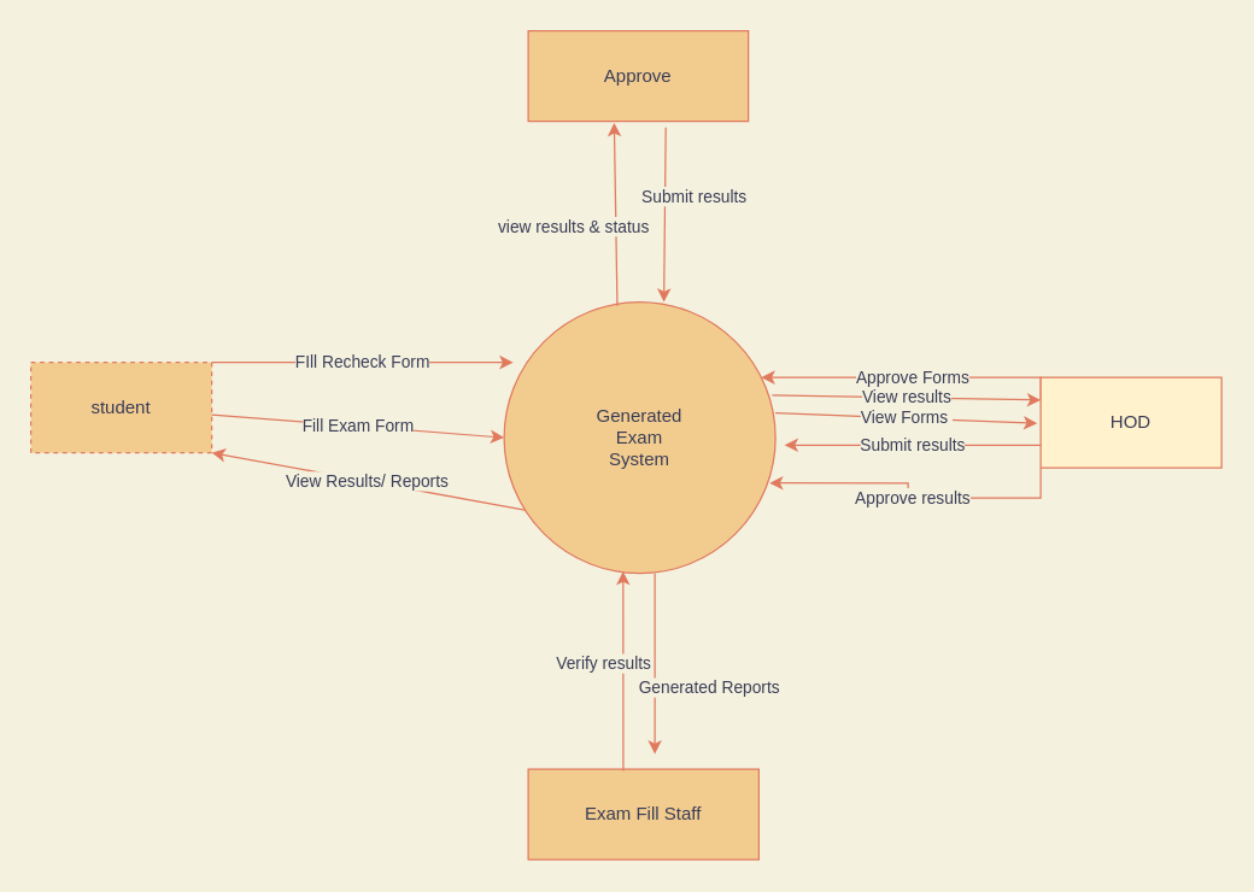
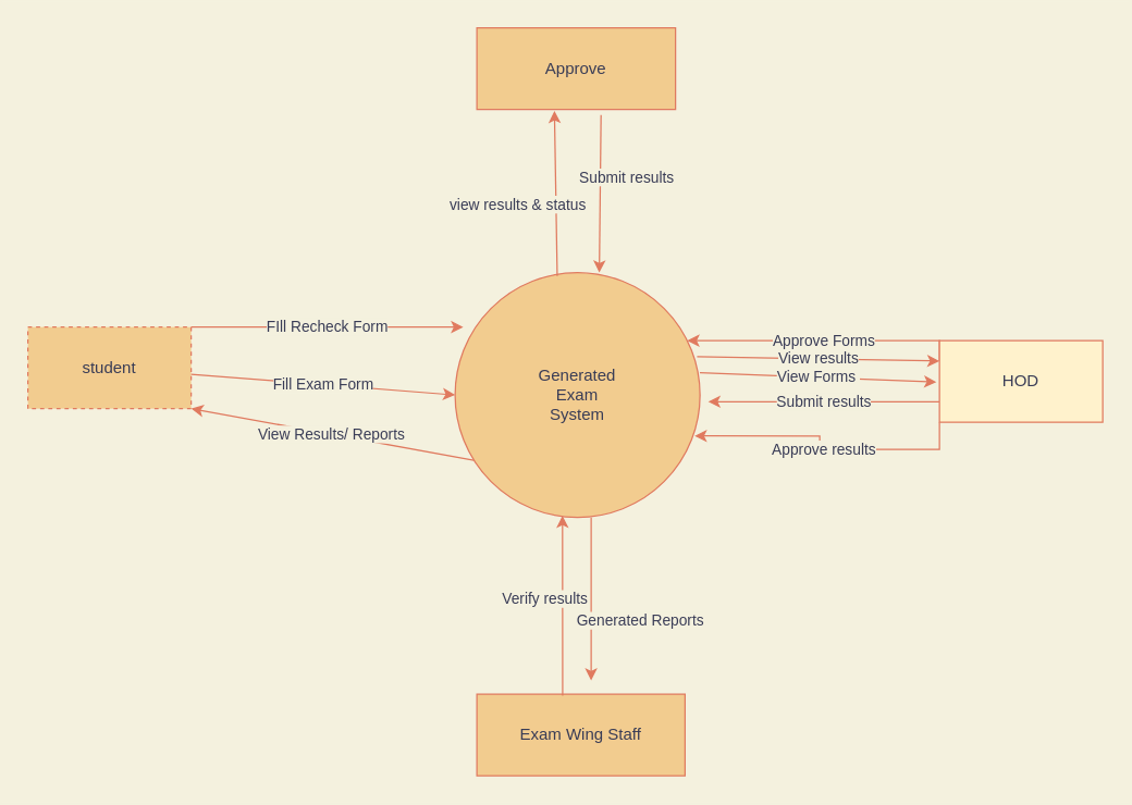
  <mxCell id="0" />
  <mxCell id="1" parent="0" />
  <mxCell id="2" value="Generated&lt;br&gt;Exam&lt;br&gt;System" style="ellipse;whiteSpace=wrap;html=1;fillColor=#F2CC8F;strokeColor=#E07A5F;fontColor=#393C56;" parent="1" vertex="1"><mxGeometry x="334" y="200" width="180" height="180" as="geometry" /></mxCell>
  <mxCell id="3" value="View results" style="endArrow=classic;html=1;entryX=0;entryY=0.25;entryDx=0;entryDy=0;exitX=0.988;exitY=0.343;exitDx=0;exitDy=0;exitPerimeter=0;labelBackgroundColor=#F4F1DE;strokeColor=#E07A5F;fontColor=#393C56;" parent="1" source="2" target="10" edge="1"><mxGeometry width="50" height="50" relative="1" as="geometry"><mxPoint x="520" y="250" as="sourcePoint" /><mxPoint x="680" y="270" as="targetPoint" /></mxGeometry></mxCell>
  <mxCell id="4" value="student" style="rounded=0;whiteSpace=wrap;html=1;fillColor=#F2CC8F;strokeColor=#E07A5F;fontColor=#393C56;dashed=1;" parent="1" vertex="1"><mxGeometry x="20" y="240" width="120" height="60" as="geometry" /></mxCell>
  <mxCell id="5" value="Approve" style="rounded=0;whiteSpace=wrap;html=1;fillColor=#F2CC8F;strokeColor=#E07A5F;fontColor=#393C56;" parent="1" vertex="1"><mxGeometry x="350" y="20" width="146" height="60" as="geometry" /></mxCell>
- <mxCell id="6" value="Exam Fill Staff" style="rounded=0;whiteSpace=wrap;html=1;fillColor=#F2CC8F;strokeColor=#E07A5F;fontColor=#393C56;" parent="1" vertex="1"><mxGeometry x="350" y="510" width="153" height="60" as="geometry" /></mxCell>
+ <mxCell id="6" value="Exam Wing Staff" style="rounded=0;whiteSpace=wrap;html=1;fillColor=#F2CC8F;strokeColor=#E07A5F;fontColor=#393C56;" parent="1" vertex="1"><mxGeometry x="350" y="510" width="153" height="60" as="geometry" /></mxCell>
  <mxCell id="7" value="Approve Forms" style="edgeStyle=orthogonalEdgeStyle;rounded=0;orthogonalLoop=1;jettySize=auto;html=1;exitX=0;exitY=0.25;exitDx=0;exitDy=0;startArrow=none;startFill=0;endArrow=classic;endFill=1;labelBackgroundColor=#F4F1DE;strokeColor=#E07A5F;fontColor=#393C56;" edge="1" parent="1" source="10" target="2"><mxGeometry relative="1" as="geometry"><Array as="points"><mxPoint x="690" y="250" /></Array></mxGeometry></mxCell>
  <mxCell id="8" value="Submit results" style="edgeStyle=orthogonalEdgeStyle;rounded=0;orthogonalLoop=1;jettySize=auto;html=1;exitX=0;exitY=0.75;exitDx=0;exitDy=0;startArrow=none;startFill=0;endArrow=classic;endFill=1;labelBackgroundColor=#F4F1DE;strokeColor=#E07A5F;fontColor=#393C56;" edge="1" parent="1" source="10"><mxGeometry relative="1" as="geometry"><mxPoint x="520" y="294.931" as="targetPoint" /></mxGeometry></mxCell>
  <mxCell id="9" value="Approve results" style="edgeStyle=orthogonalEdgeStyle;rounded=0;orthogonalLoop=1;jettySize=auto;html=1;exitX=0;exitY=1;exitDx=0;exitDy=0;entryX=0.978;entryY=0.667;entryDx=0;entryDy=0;entryPerimeter=0;startArrow=none;startFill=0;endArrow=classic;endFill=1;labelBackgroundColor=#F4F1DE;strokeColor=#E07A5F;fontColor=#393C56;" edge="1" parent="1" source="10" target="2"><mxGeometry relative="1" as="geometry" /></mxCell>
  <mxCell id="10" value="HOD" style="rounded=0;whiteSpace=wrap;html=1;fillColor=#fff2cc;strokeColor=#E07A5F;fontColor=#393C56;" parent="1" vertex="1"><mxGeometry x="690" y="250" width="120" height="60" as="geometry" /></mxCell>
  <mxCell id="11" value="Generated Reports" style="endArrow=classic;html=1;exitX=0.5;exitY=1;exitDx=0;exitDy=0;labelBackgroundColor=#F4F1DE;strokeColor=#E07A5F;fontColor=#393C56;" parent="1" edge="1"><mxGeometry x="0.273" y="36" width="50" height="50" relative="1" as="geometry"><mxPoint x="434" y="380" as="sourcePoint" /><mxPoint x="434" y="500" as="targetPoint" /><mxPoint as="offset" /></mxGeometry></mxCell>
  <mxCell id="12" value="Fill Exam Form" style="endArrow=classic;html=1;entryX=0;entryY=0.5;entryDx=0;entryDy=0;labelBackgroundColor=#F4F1DE;strokeColor=#E07A5F;fontColor=#393C56;" parent="1" source="4" target="2" edge="1"><mxGeometry width="50" height="50" relative="1" as="geometry"><mxPoint x="450" y="250" as="sourcePoint" /><mxPoint x="400" y="300" as="targetPoint" /></mxGeometry></mxCell>
  <mxCell id="13" value="view results &amp;amp; status" style="endArrow=classic;html=1;exitX=0.417;exitY=0.014;exitDx=0;exitDy=0;exitPerimeter=0;labelBackgroundColor=#F4F1DE;strokeColor=#E07A5F;fontColor=#393C56;" parent="1" source="2" edge="1"><mxGeometry x="-0.128" y="28" width="50" height="50" relative="1" as="geometry"><mxPoint x="420" y="180" as="sourcePoint" /><mxPoint x="407" y="81" as="targetPoint" /><Array as="points" /><mxPoint as="offset" /></mxGeometry></mxCell>
  <mxCell id="14" value="FIll Recheck Form" style="endArrow=classic;html=1;exitX=1;exitY=0;exitDx=0;exitDy=0;labelBackgroundColor=#F4F1DE;strokeColor=#E07A5F;fontColor=#393C56;" parent="1" edge="1" source="4"><mxGeometry width="50" height="50" relative="1" as="geometry"><mxPoint x="450" y="250" as="sourcePoint" /><mxPoint x="340" y="240" as="targetPoint" /></mxGeometry></mxCell>
  <mxCell id="15" value="Submit results" style="endArrow=classic;html=1;exitX=0.625;exitY=1.067;exitDx=0;exitDy=0;exitPerimeter=0;labelBackgroundColor=#F4F1DE;strokeColor=#E07A5F;fontColor=#393C56;" parent="1" source="5" edge="1"><mxGeometry x="-0.211" y="19" width="50" height="50" relative="1" as="geometry"><mxPoint x="440" y="90" as="sourcePoint" /><mxPoint x="440" y="200" as="targetPoint" /><mxPoint as="offset" /></mxGeometry></mxCell>
  <mxCell id="16" value="Verify results" style="endArrow=classic;html=1;entryX=0.383;entryY=0.993;entryDx=0;entryDy=0;entryPerimeter=0;exitX=0.412;exitY=0.017;exitDx=0;exitDy=0;exitPerimeter=0;labelBackgroundColor=#F4F1DE;strokeColor=#E07A5F;fontColor=#393C56;" parent="1" edge="1" source="6"><mxGeometry x="0.079" y="13" width="50" height="50" relative="1" as="geometry"><mxPoint x="413" y="490" as="sourcePoint" /><mxPoint x="412.94" y="378.74" as="targetPoint" /><Array as="points"><mxPoint x="413" y="460" /></Array><mxPoint as="offset" /></mxGeometry></mxCell>
  <mxCell id="17" value="View Results/ Reports" style="endArrow=classic;html=1;entryX=1;entryY=1;entryDx=0;entryDy=0;exitX=0.076;exitY=0.767;exitDx=0;exitDy=0;exitPerimeter=0;labelBackgroundColor=#F4F1DE;strokeColor=#E07A5F;fontColor=#393C56;" parent="1" source="2" target="4" edge="1"><mxGeometry width="50" height="50" relative="1" as="geometry"><mxPoint x="400" y="610" as="sourcePoint" /><mxPoint x="390" y="500" as="targetPoint" /></mxGeometry></mxCell>
  <mxCell id="18" value="View Forms&amp;nbsp;" style="endArrow=classic;html=1;entryX=-0.019;entryY=0.841;entryDx=0;entryDy=0;entryPerimeter=0;labelBackgroundColor=#F4F1DE;strokeColor=#E07A5F;fontColor=#393C56;" edge="1" parent="1"><mxGeometry width="50" height="50" relative="1" as="geometry"><mxPoint x="513.931" y="273.531" as="sourcePoint" /><mxPoint x="687.72" y="280.46" as="targetPoint" /></mxGeometry></mxCell>
